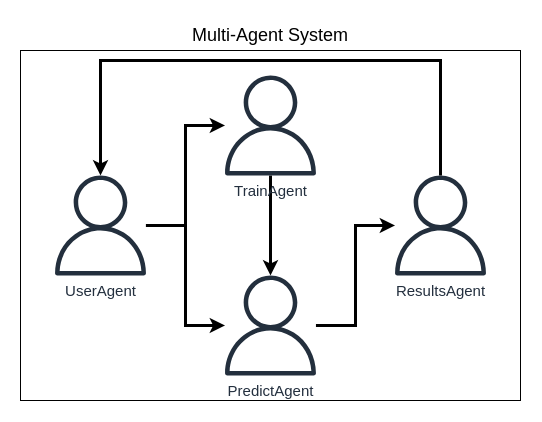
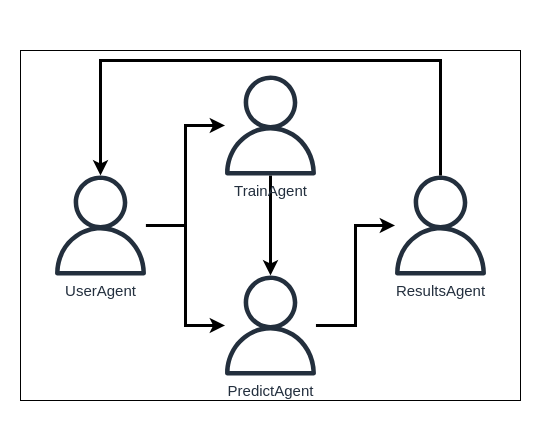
  <mxCell id="0" />
  <mxCell id="1" parent="0" />
  <mxCell id="2" value="" style="rounded=0;whiteSpace=wrap;html=1;" vertex="1" parent="1"><mxGeometry x="20" y="50" width="500" height="350" as="geometry" /></mxCell>
  <mxCell id="3" value="" style="edgeStyle=orthogonalEdgeStyle;rounded=0;orthogonalLoop=1;jettySize=auto;html=1;fontSize=18;strokeWidth=3;" edge="1" parent="1" source="4" target="9"><mxGeometry relative="1" as="geometry" /></mxCell>
  <mxCell id="4" value="&lt;font style=&quot;font-size: 15px&quot;&gt;UserAgent&lt;/font&gt;" style="sketch=0;outlineConnect=0;fontColor=#232F3E;gradientColor=none;fillColor=#232F3D;strokeColor=none;dashed=0;verticalLabelPosition=bottom;verticalAlign=top;align=center;html=1;fontSize=12;fontStyle=0;aspect=fixed;pointerEvents=1;shape=mxgraph.aws4.user;" vertex="1" parent="1"><mxGeometry x="50" y="175" width="100" height="100" as="geometry" /></mxCell>
  <mxCell id="5" value="&lt;font style=&quot;font-size: 15px&quot;&gt;PredictAgent&lt;/font&gt;" style="sketch=0;outlineConnect=0;fontColor=#232F3E;gradientColor=none;fillColor=#232F3D;strokeColor=none;dashed=0;verticalLabelPosition=bottom;verticalAlign=top;align=center;html=1;fontSize=12;fontStyle=0;aspect=fixed;pointerEvents=1;shape=mxgraph.aws4.user;" vertex="1" parent="1"><mxGeometry x="220" y="275" width="100" height="100" as="geometry" /></mxCell>
  <mxCell id="6" value="&lt;font style=&quot;font-size: 15px&quot;&gt;ResultsAgent&lt;/font&gt;" style="sketch=0;outlineConnect=0;fontColor=#232F3E;gradientColor=none;fillColor=#232F3D;strokeColor=none;dashed=0;verticalLabelPosition=bottom;verticalAlign=top;align=center;html=1;fontSize=12;fontStyle=0;aspect=fixed;pointerEvents=1;shape=mxgraph.aws4.user;" vertex="1" parent="1"><mxGeometry x="390" y="175" width="100" height="100" as="geometry" /></mxCell>
- <mxCell id="7" value="&lt;font style=&quot;font-size: 18px&quot;&gt;Multi-Agent System&lt;/font&gt;" style="text;html=1;strokeColor=none;fillColor=none;align=center;verticalAlign=middle;whiteSpace=wrap;rounded=0;" vertex="1" parent="1"><mxGeometry x="155" y="20" width="230" height="30" as="geometry" /></mxCell>
  <mxCell id="8" value="" style="edgeStyle=orthogonalEdgeStyle;rounded=0;orthogonalLoop=1;jettySize=auto;html=1;fontSize=18;strokeWidth=3;" edge="1" parent="1" source="9" target="5"><mxGeometry relative="1" as="geometry"><Array as="points"><mxPoint x="270" y="260" /><mxPoint x="270" y="260" /></Array></mxGeometry></mxCell>
  <mxCell id="9" value="&lt;font style=&quot;font-size: 15px&quot;&gt;TrainAgent&lt;/font&gt;" style="sketch=0;outlineConnect=0;fontColor=#232F3E;gradientColor=none;fillColor=#232F3D;strokeColor=none;dashed=0;verticalLabelPosition=bottom;verticalAlign=top;align=center;html=1;fontSize=12;fontStyle=0;aspect=fixed;pointerEvents=1;shape=mxgraph.aws4.user;" vertex="1" parent="1"><mxGeometry x="220" y="75" width="100" height="100" as="geometry" /></mxCell>
  <mxCell id="10" value="" style="edgeStyle=orthogonalEdgeStyle;rounded=0;orthogonalLoop=1;jettySize=auto;html=1;fontSize=18;strokeWidth=3;" edge="1" parent="1" source="4" target="5"><mxGeometry relative="1" as="geometry"><mxPoint x="155.455" y="235" as="sourcePoint" /><mxPoint x="234.545" y="135" as="targetPoint" /></mxGeometry></mxCell>
  <mxCell id="11" value="" style="edgeStyle=orthogonalEdgeStyle;rounded=0;orthogonalLoop=1;jettySize=auto;html=1;fontSize=18;strokeWidth=3;" edge="1" parent="1" source="5" target="6"><mxGeometry relative="1" as="geometry"><mxPoint x="155.455" y="235" as="sourcePoint" /><mxPoint x="234.545" y="135" as="targetPoint" /></mxGeometry></mxCell>
  <mxCell id="12" value="" style="edgeStyle=orthogonalEdgeStyle;rounded=0;orthogonalLoop=1;jettySize=auto;html=1;fontSize=18;strokeWidth=3;" edge="1" parent="1" source="6" target="4"><mxGeometry relative="1" as="geometry"><mxPoint x="325.455" y="335" as="sourcePoint" /><mxPoint x="404.545" y="235" as="targetPoint" /><Array as="points"><mxPoint x="440" y="60" /><mxPoint x="100" y="60" /></Array></mxGeometry></mxCell>
